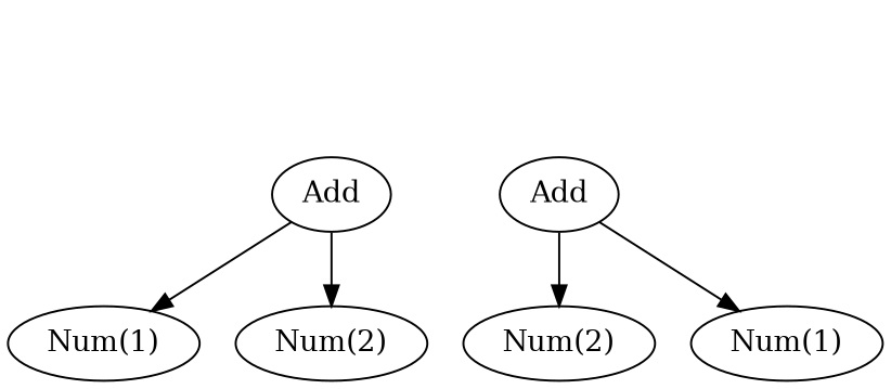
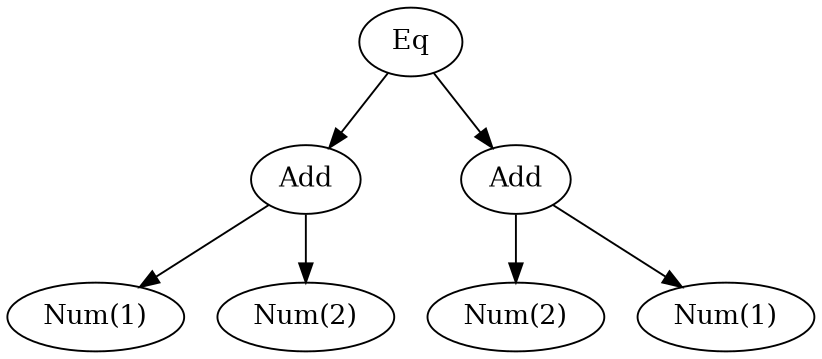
  digraph {
    n1 [label="Num(1)"]
    n2 [label="Num(2)"]
    n3 [label=Add]
    n4 [label="Num(2)"]
    n5 [label="Num(1)"]
    n6 [label=Add]
+   n7 [label=Eq]
    n3 -> n1
    n3 -> n2
    n6 -> n4
    n6 -> n5
+   n7 -> n3
+   n7 -> n6
  }
